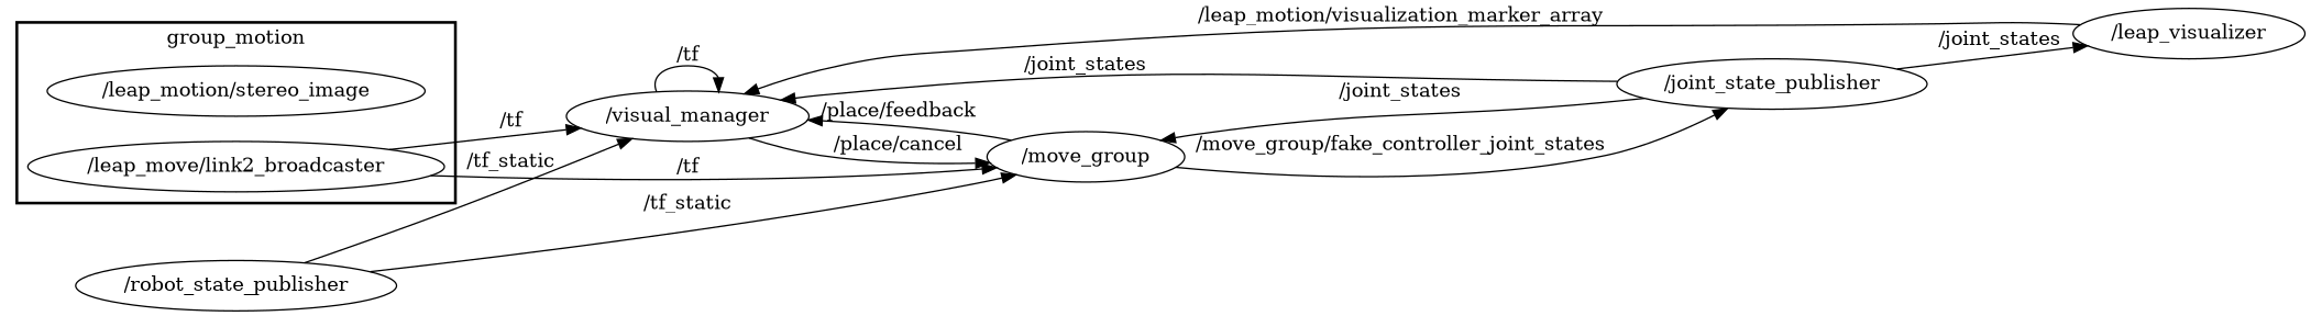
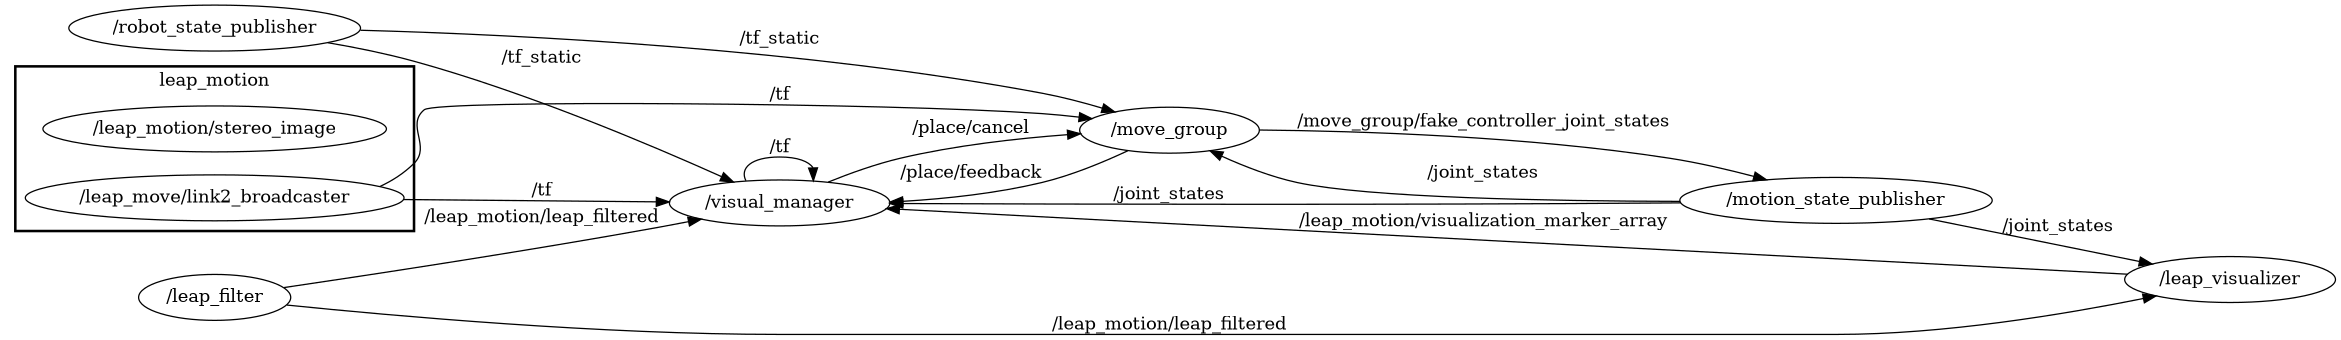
  digraph {
    compound=True
    rank=same
    rankdir=LR
    ranksep=0.2
    node [shape=ellipse]
    edge [penwidth=1]
    n1 [height=0.5 label="/leap_motion/stereo_image" width=2.9789]
    n2 [height=0.5 label="/leap_move/link2_broadcaster" width=3.4122]
    n3 [height=0.5 label="/visual_manager" width=1.9318]
    n4 [height=0.5 label="/move_group" width=1.6068]
-   n5 [height=0.5 label="/joint_state_publisher" width=2.4192]
+   n5 [height=0.5 label="/motion_state_publisher" width=2.4192]
    n6 [height=0.5 label="/leap_visualizer" width=1.8415]
+   n7 [height=0.5 label="/leap_filter" width=1.3721]
    n8 [height=0.5 label="/robot_state_publisher" width=2.4734]
    subgraph cluster_1 {
-     label=group_motion
+     label=leap_motion
      style=bold
      n1
      n2
    }
    n2 -> n3 [label="/tf"]
    n2 -> n4 [label="/tf"]
    n3 -> n3 [label="/tf"]
    n3 -> n4 [label="/place/cancel"]
    n4 -> n3 [label="/place/feedback"]
    n4 -> n5 [label="/move_group/fake_controller_joint_states"]
    n5 -> n3 [label="/joint_states"]
    n5 -> n4 [label="/joint_states"]
    n5 -> n6 [label="/joint_states"]
    n6 -> n3 [label="/leap_motion/visualization_marker_array"]
+   n7 -> n3 [label="/leap_motion/leap_filtered"]
+   n7 -> n6 [label="/leap_motion/leap_filtered"]
    n8 -> n3 [label="/tf_static"]
    n8 -> n4 [label="/tf_static"]
  }
